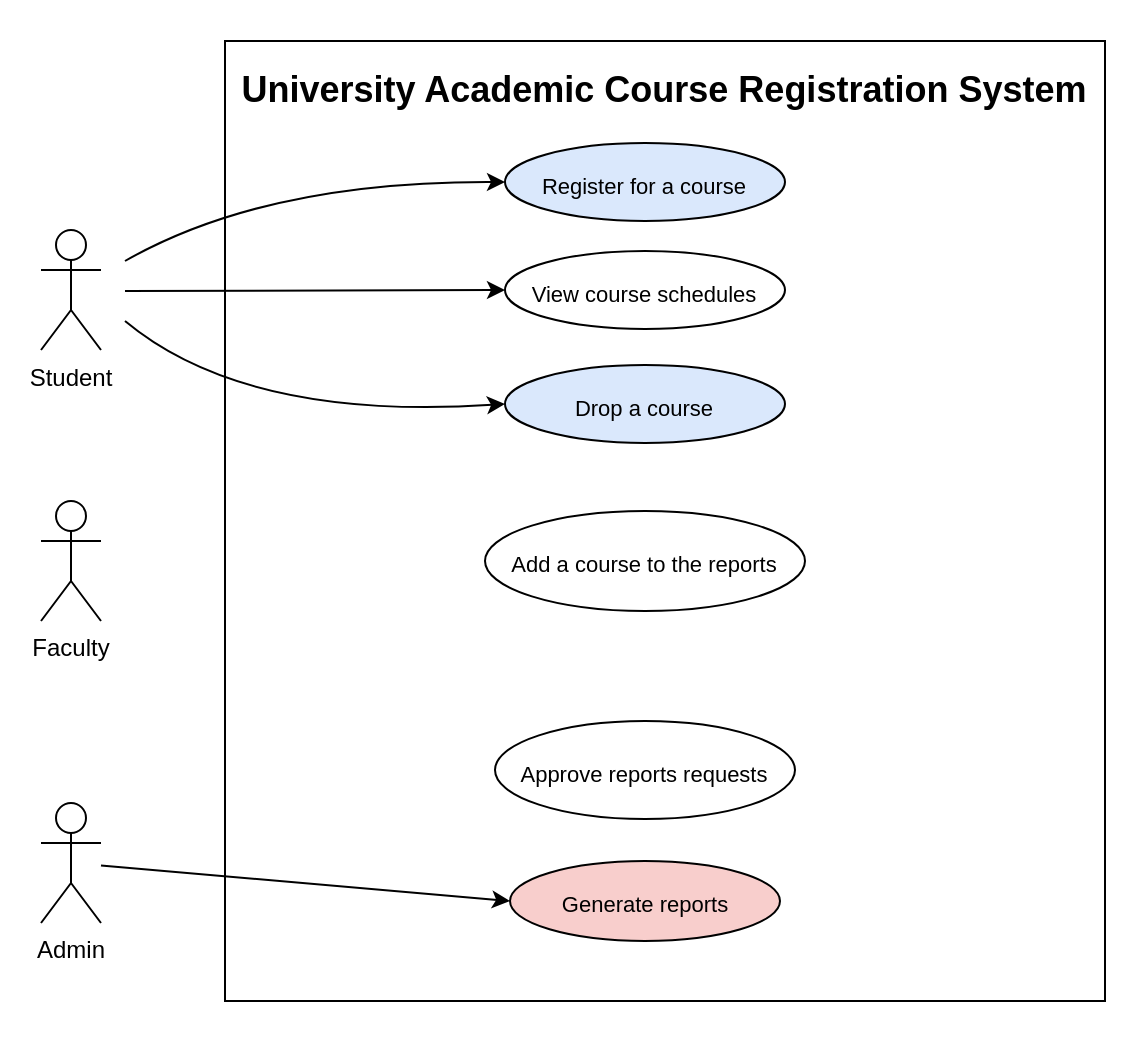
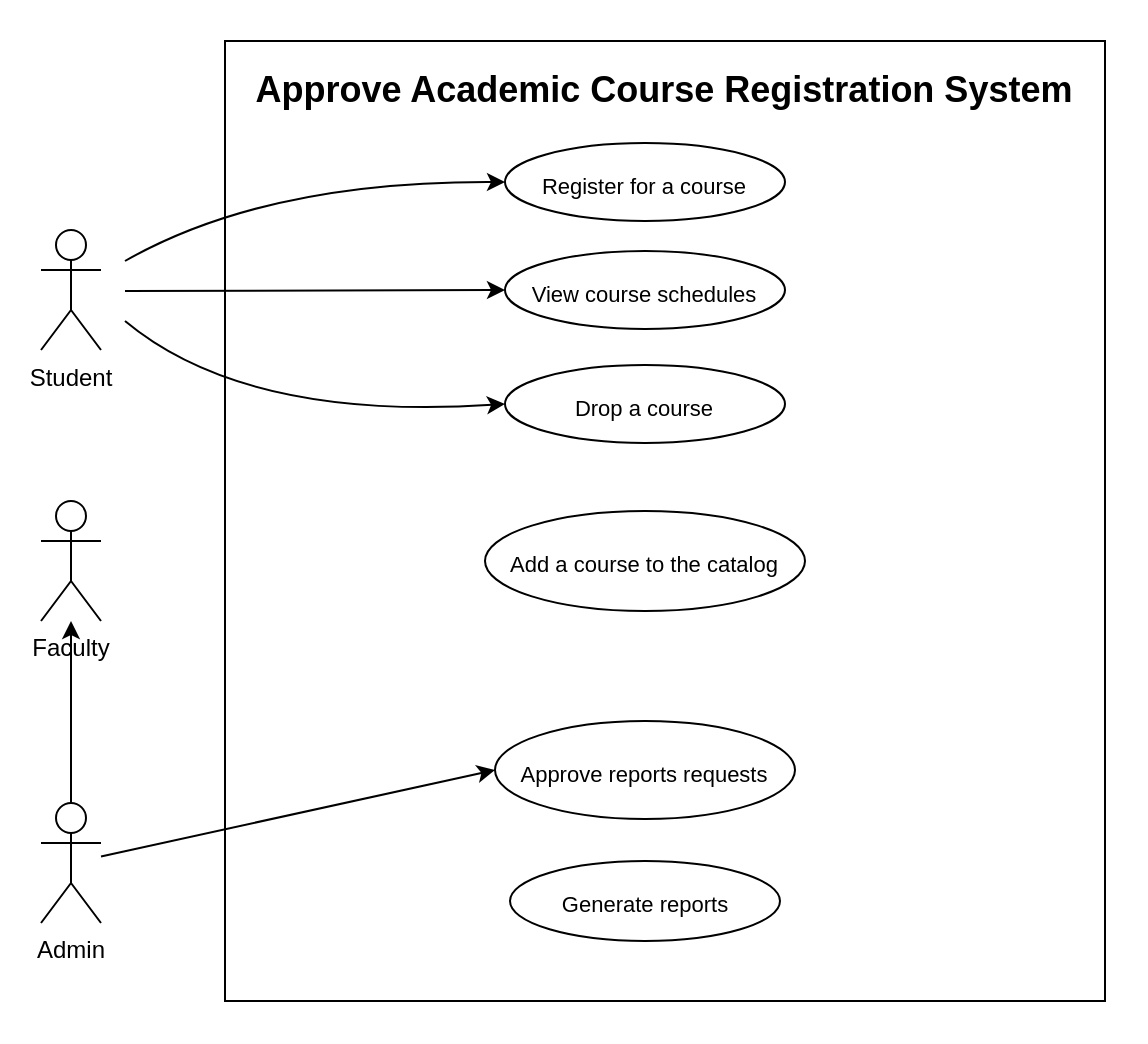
  <mxCell id="0" />
  <mxCell id="1" parent="0" />
  <mxCell id="2" value="" style="rounded=0;whiteSpace=wrap;html=1;fontStyle=0" vertex="1" parent="1"><mxGeometry x="112" y="20" width="440" height="480" as="geometry" /></mxCell>
  <mxCell id="3" value="" style="edgeStyle=none;html=1;fontSize=11;entryX=0;entryY=0.5;entryDx=0;entryDy=0;" edge="1" parent="1"><mxGeometry relative="1" as="geometry"><mxPoint x="62" y="145" as="sourcePoint" /><mxPoint x="252" y="144.5" as="targetPoint" /></mxGeometry></mxCell>
  <mxCell id="4" value="Student" style="shape=umlActor;verticalLabelPosition=bottom;verticalAlign=top;html=1;outlineConnect=0;" vertex="1" parent="1"><mxGeometry x="20" y="114.5" width="30" height="60" as="geometry" /></mxCell>
  <mxCell id="5" value="Faculty" style="shape=umlActor;verticalLabelPosition=bottom;verticalAlign=top;html=1;outlineConnect=0;" vertex="1" parent="1"><mxGeometry x="20" y="250" width="30" height="60" as="geometry" /></mxCell>
- <mxCell id="7" value="" style="edgeStyle=none;html=1;fontSize=11;entryX=0;entryY=0.5;entryDx=0;entryDy=0;" edge="1" parent="1" source="8" target="15"><mxGeometry relative="1" as="geometry" /></mxCell>
+ <mxCell id="6" value="" style="edgeStyle=none;html=1;fontSize=11;entryX=0;entryY=0.5;entryDx=0;entryDy=0;" edge="1" parent="1" source="8" target="14"><mxGeometry relative="1" as="geometry" /></mxCell>
+ <mxCell id="7" value="" style="edgeStyle=none;html=1;fontSize=11;" edge="1" parent="1" source="8" target="5"><mxGeometry relative="1" as="geometry" /></mxCell>
  <mxCell id="8" value="Admin" style="shape=umlActor;verticalLabelPosition=bottom;verticalAlign=top;html=1;outlineConnect=0;" vertex="1" parent="1"><mxGeometry x="20" y="401" width="30" height="60" as="geometry" /></mxCell>
- <mxCell id="9" value="&lt;b&gt;&lt;font style=&quot;font-size: 18px;&quot;&gt;University Academic Course Registration System&lt;/font&gt;&lt;/b&gt;" style="text;html=1;strokeColor=none;fillColor=none;align=center;verticalAlign=middle;whiteSpace=wrap;rounded=0;" vertex="1" parent="1"><mxGeometry x="112" y="30" width="440" height="30" as="geometry" /></mxCell>
- <mxCell id="10" value="&lt;font style=&quot;font-size: 11px;&quot;&gt;Register for a course&lt;/font&gt;" style="ellipse;whiteSpace=wrap;html=1;fontSize=18;fillColor=#dae8fc;" vertex="1" parent="1"><mxGeometry x="252" y="71" width="140" height="39" as="geometry" /></mxCell>
+ <mxCell id="9" value="&lt;b&gt;&lt;font style=&quot;font-size: 18px;&quot;&gt;Approve Academic Course Registration System&lt;/font&gt;&lt;/b&gt;" style="text;html=1;strokeColor=none;fillColor=none;align=center;verticalAlign=middle;whiteSpace=wrap;rounded=0;" vertex="1" parent="1"><mxGeometry x="112" y="30" width="440" height="30" as="geometry" /></mxCell>
+ <mxCell id="10" value="&lt;font style=&quot;font-size: 11px;&quot;&gt;Register for a course&lt;/font&gt;" style="ellipse;whiteSpace=wrap;html=1;fontSize=18;" vertex="1" parent="1"><mxGeometry x="252" y="71" width="140" height="39" as="geometry" /></mxCell>
  <mxCell id="11" value="&lt;font style=&quot;font-size: 11px;&quot;&gt;View course schedules&lt;/font&gt;&lt;span style=&quot;color: rgba(0, 0, 0, 0); font-family: monospace; font-size: 0px; text-align: start;&quot;&gt;%3CmxGraphModel%3E%3Croot%3E%3CmxCell%20id%3D%220%22%2F%3E%3CmxCell%20id%3D%221%22%20parent%3D%220%22%2F%3E%3CmxCell%20id%3D%222%22%20value%3D%22%26lt%3Bfont%20style%3D%26quot%3Bfont-size%3A%2011px%3B%26quot%3B%26gt%3BRegister%20for%20a%20course%26lt%3B%2Ffont%26gt%3B%22%20style%3D%22ellipse%3BwhiteSpace%3Dwrap%3Bhtml%3D1%3BfontSize%3D18%3B%22%20vertex%3D%221%22%20parent%3D%221%22%3E%3CmxGeometry%20x%3D%22390%22%20y%3D%22341%22%20width%3D%22140%22%20height%3D%2239%22%20as%3D%22geometry%22%2F%3E%3C%2FmxCell%3E%3C%2Froot%3E%3C%2FmxGraphModel%3E&lt;/span&gt;" style="ellipse;whiteSpace=wrap;html=1;fontSize=18;" vertex="1" parent="1"><mxGeometry x="252" y="125" width="140" height="39" as="geometry" /></mxCell>
- <mxCell id="12" value="&lt;font style=&quot;font-size: 11px;&quot;&gt;Drop a course&lt;/font&gt;" style="ellipse;whiteSpace=wrap;html=1;fontSize=18;fillColor=#dae8fc;" vertex="1" parent="1"><mxGeometry x="252" y="182" width="140" height="39" as="geometry" /></mxCell>
- <mxCell id="13" value="&lt;font style=&quot;font-size: 11px;&quot;&gt;Add a course to the reports&lt;/font&gt;" style="ellipse;whiteSpace=wrap;html=1;fontSize=18;" vertex="1" parent="1"><mxGeometry x="242" y="255" width="160" height="50" as="geometry" /></mxCell>
+ <mxCell id="12" value="&lt;font style=&quot;font-size: 11px;&quot;&gt;Drop a course&lt;/font&gt;" style="ellipse;whiteSpace=wrap;html=1;fontSize=18;" vertex="1" parent="1"><mxGeometry x="252" y="182" width="140" height="39" as="geometry" /></mxCell>
+ <mxCell id="13" value="&lt;font style=&quot;font-size: 11px;&quot;&gt;Add a course to the catalog&lt;/font&gt;" style="ellipse;whiteSpace=wrap;html=1;fontSize=18;" vertex="1" parent="1"><mxGeometry x="242" y="255" width="160" height="50" as="geometry" /></mxCell>
  <mxCell id="14" value="&lt;font style=&quot;font-size: 11px;&quot;&gt;Approve reports requests&lt;/font&gt;" style="ellipse;whiteSpace=wrap;html=1;fontSize=18;" vertex="1" parent="1"><mxGeometry x="247" y="360" width="150" height="49" as="geometry" /></mxCell>
- <mxCell id="15" value="&lt;font style=&quot;font-size: 11px;&quot;&gt;Generate reports&lt;/font&gt;" style="ellipse;whiteSpace=wrap;html=1;fontSize=18;fillColor=#f8cecc;" vertex="1" parent="1"><mxGeometry x="254.5" y="430" width="135" height="40" as="geometry" /></mxCell>
+ <mxCell id="15" value="&lt;font style=&quot;font-size: 11px;&quot;&gt;Generate reports&lt;/font&gt;" style="ellipse;whiteSpace=wrap;html=1;fontSize=18;" vertex="1" parent="1"><mxGeometry x="254.5" y="430" width="135" height="40" as="geometry" /></mxCell>
  <mxCell id="16" value="" style="curved=1;endArrow=classic;html=1;fontSize=11;entryX=0;entryY=0.5;entryDx=0;entryDy=0;" edge="1" parent="1" target="10"><mxGeometry width="50" height="50" relative="1" as="geometry"><mxPoint x="62" y="130" as="sourcePoint" /><mxPoint x="302" y="180" as="targetPoint" /><Array as="points"><mxPoint x="132" y="90" /></Array></mxGeometry></mxCell>
  <mxCell id="17" value="" style="curved=1;endArrow=classic;html=1;fontSize=11;entryX=0;entryY=0.5;entryDx=0;entryDy=0;" edge="1" parent="1" target="12"><mxGeometry width="50" height="50" relative="1" as="geometry"><mxPoint x="62" y="160" as="sourcePoint" /><mxPoint x="262" y="100.5" as="targetPoint" /><Array as="points"><mxPoint x="122" y="210" /></Array></mxGeometry></mxCell>
